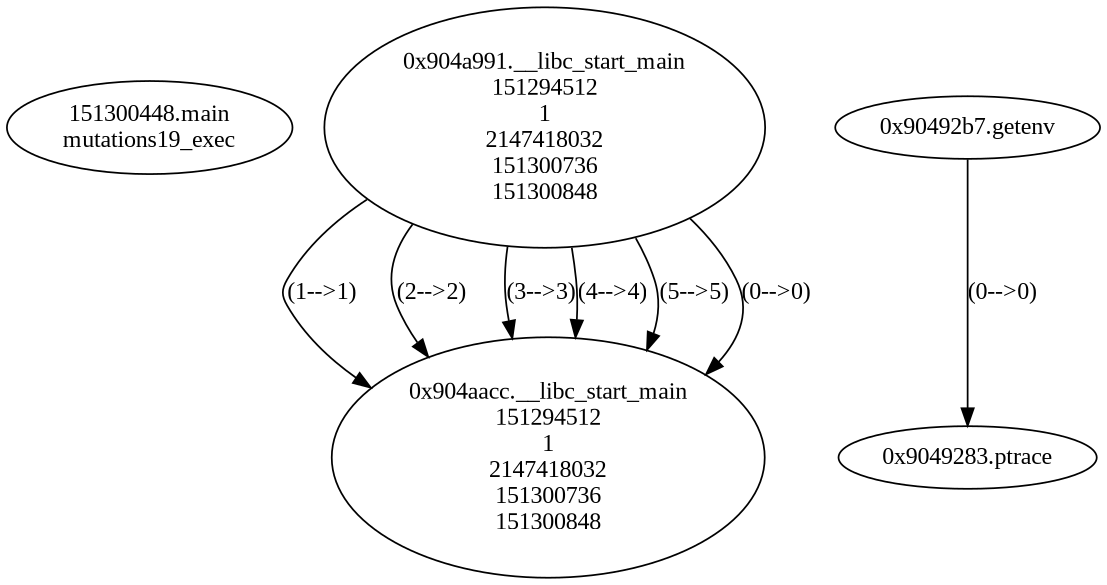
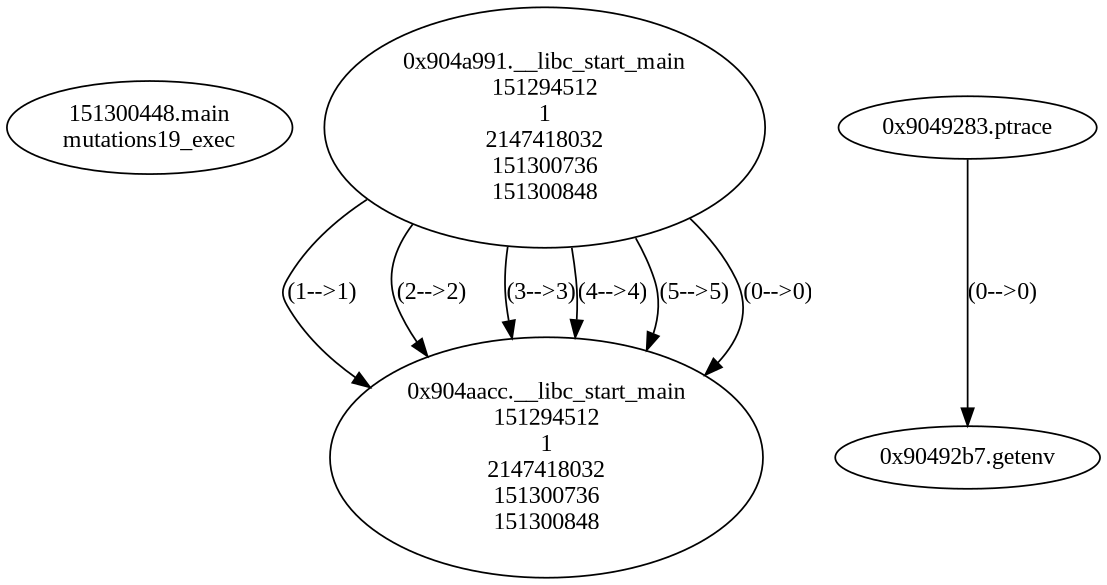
  digraph {
    fontname="Liberation Serif"
    node [fontname="Liberation Serif"]
    edge [fontname="Liberation Serif"]
    n1 [label="151300448.main\nmutations19_exec"]
    n2 [label="0x904a991.__libc_start_main\n151294512\n1\n2147418032\n151300736\n151300848"]
    n3 [label="0x904aacc.__libc_start_main\n151294512\n1\n2147418032\n151300736\n151300848"]
    n4 [label="0x9049283.ptrace\n"]
    n5 [label="0x90492b7.getenv\n"]
    n2 -> n3 [label="(1-->1)"]
    n2 -> n3 [label="(2-->2)"]
    n2 -> n3 [label="(3-->3)"]
    n2 -> n3 [label="(4-->4)"]
    n2 -> n3 [label="(5-->5)"]
    n2 -> n3 [label="(0-->0)"]
-   n5 -> n4 [label="(0-->0)"]
+   n4 -> n5 [label="(0-->0)"]
  }
